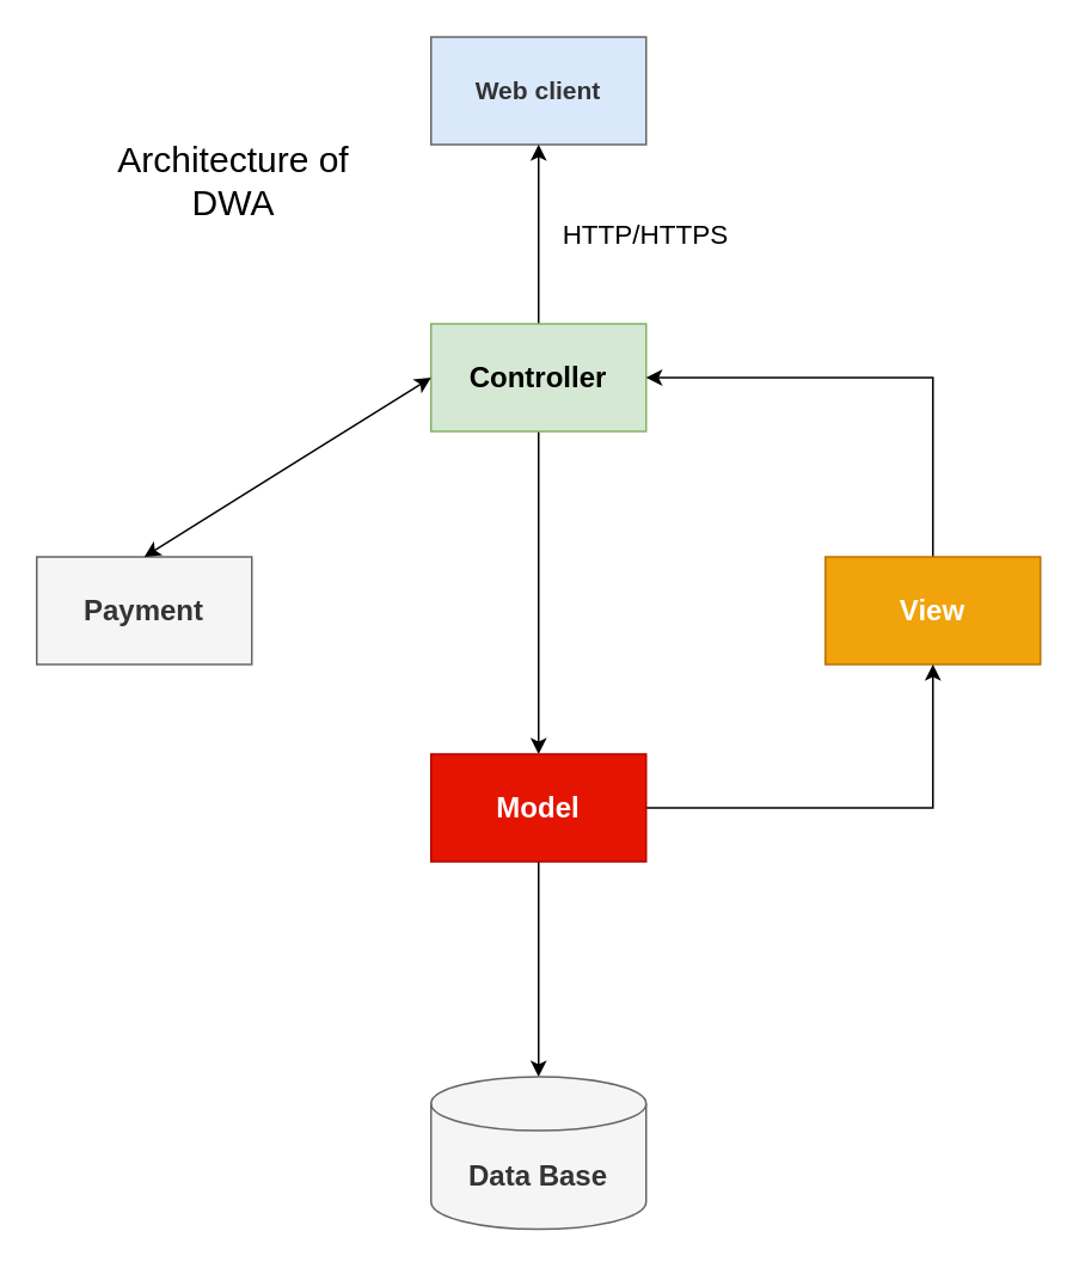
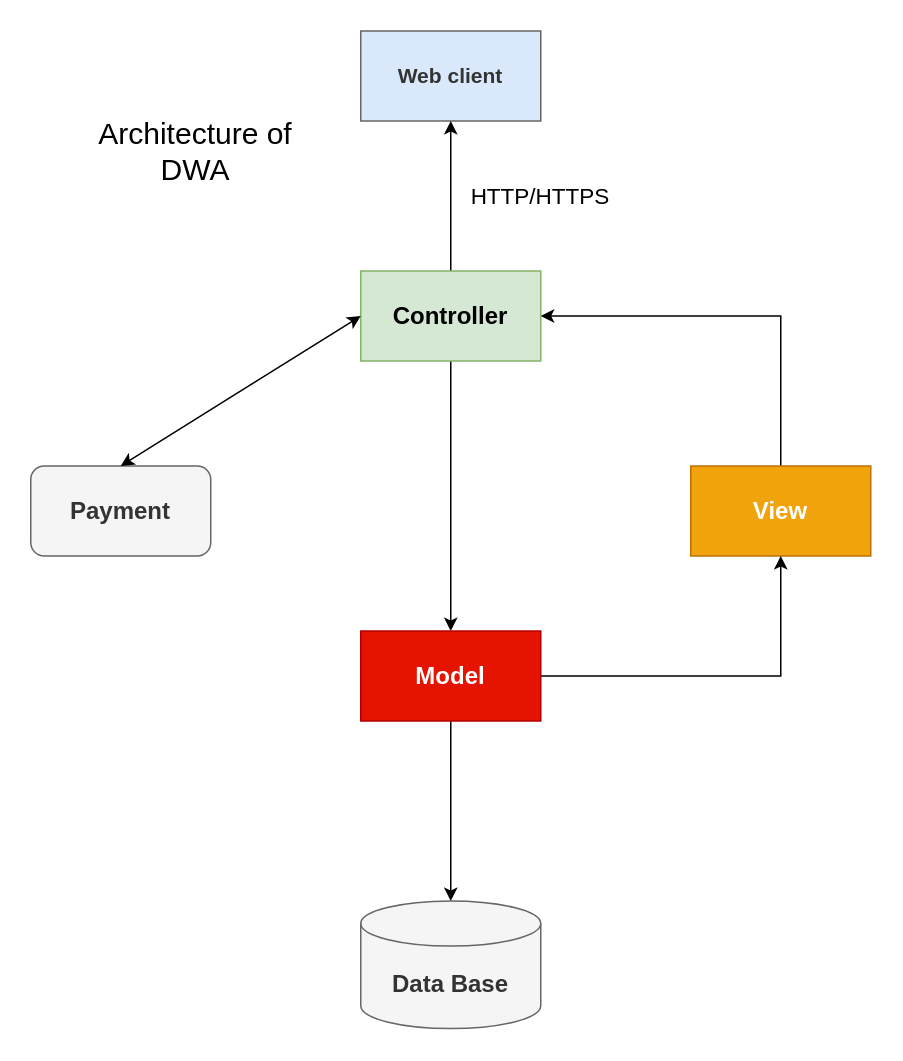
  <mxCell id="0" />
  <mxCell id="1" parent="0" />
  <mxCell id="2" value="Web client" style="rounded=0;whiteSpace=wrap;html=1;fontSize=14;fontStyle=1;fillColor=#dae8fc;strokeColor=#666666;fontColor=#333333;" vertex="1" parent="1"><mxGeometry x="240" y="20" width="120" height="60" as="geometry" /></mxCell>
  <mxCell id="3" style="edgeStyle=orthogonalEdgeStyle;rounded=0;orthogonalLoop=1;jettySize=auto;html=1;exitX=0.5;exitY=0;exitDx=0;exitDy=0;entryX=0.5;entryY=1;entryDx=0;entryDy=0;fontSize=16;" edge="1" parent="1" source="5" target="2"><mxGeometry relative="1" as="geometry" /></mxCell>
  <mxCell id="4" style="edgeStyle=orthogonalEdgeStyle;rounded=0;orthogonalLoop=1;jettySize=auto;html=1;fontSize=16;" edge="1" parent="1" source="5" target="10"><mxGeometry relative="1" as="geometry" /></mxCell>
  <mxCell id="5" value="Controller" style="rounded=0;whiteSpace=wrap;html=1;fontSize=16;fontStyle=1;fillColor=#d5e8d4;strokeColor=#82b366;" vertex="1" parent="1"><mxGeometry x="240" y="180" width="120" height="60" as="geometry" /></mxCell>
  <mxCell id="6" style="edgeStyle=orthogonalEdgeStyle;rounded=0;orthogonalLoop=1;jettySize=auto;html=1;exitX=0.5;exitY=0;exitDx=0;exitDy=0;entryX=1;entryY=0.5;entryDx=0;entryDy=0;fontSize=16;" edge="1" parent="1" source="7" target="5"><mxGeometry relative="1" as="geometry" /></mxCell>
  <mxCell id="7" value="View" style="rounded=0;whiteSpace=wrap;html=1;fontSize=16;fontStyle=1;fillColor=#f0a30a;strokeColor=#BD7000;fontColor=#ffffff;" vertex="1" parent="1"><mxGeometry x="460" y="310" width="120" height="60" as="geometry" /></mxCell>
  <mxCell id="8" style="edgeStyle=orthogonalEdgeStyle;rounded=0;orthogonalLoop=1;jettySize=auto;html=1;entryX=0.5;entryY=0;entryDx=0;entryDy=0;entryPerimeter=0;fontSize=16;" edge="1" parent="1" source="10" target="11"><mxGeometry relative="1" as="geometry" /></mxCell>
  <mxCell id="9" style="edgeStyle=orthogonalEdgeStyle;rounded=0;orthogonalLoop=1;jettySize=auto;html=1;entryX=0.5;entryY=1;entryDx=0;entryDy=0;fontSize=16;" edge="1" parent="1" source="10" target="7"><mxGeometry relative="1" as="geometry" /></mxCell>
  <mxCell id="10" value="Model" style="rounded=0;whiteSpace=wrap;html=1;fontSize=16;fontStyle=1;fillColor=#e51400;strokeColor=#B20000;fontColor=#ffffff;" vertex="1" parent="1"><mxGeometry x="240" y="420" width="120" height="60" as="geometry" /></mxCell>
  <mxCell id="11" value="&lt;font style=&quot;font-size: 16px&quot;&gt;Data Base&lt;/font&gt;" style="shape=cylinder3;whiteSpace=wrap;html=1;boundedLbl=1;backgroundOutline=1;size=15;fontSize=16;fontStyle=1;fillColor=#f5f5f5;strokeColor=#666666;fontColor=#333333;" vertex="1" parent="1"><mxGeometry x="240" y="600" width="120" height="85" as="geometry" /></mxCell>
- <mxCell id="12" value="Payment" style="rounded=0;whiteSpace=wrap;html=1;fontSize=16;fontStyle=1;fillColor=#f5f5f5;strokeColor=#666666;fontColor=#333333;" vertex="1" parent="1"><mxGeometry x="20" y="310" width="120" height="60" as="geometry" /></mxCell>
+ <mxCell id="12" value="Payment" style="whiteSpace=wrap;html=1;fontSize=16;fontStyle=1;fillColor=#f5f5f5;strokeColor=#666666;fontColor=#333333;rounded=1;" vertex="1" parent="1"><mxGeometry x="20" y="310" width="120" height="60" as="geometry" /></mxCell>
  <mxCell id="13" value="" style="endArrow=classic;startArrow=classic;html=1;fontSize=16;entryX=0.5;entryY=0;entryDx=0;entryDy=0;exitX=0;exitY=0.5;exitDx=0;exitDy=0;" edge="1" parent="1" source="5" target="12"><mxGeometry width="50" height="50" relative="1" as="geometry"><mxPoint x="80" y="200" as="sourcePoint" /><mxPoint x="150" y="200" as="targetPoint" /></mxGeometry></mxCell>
  <mxCell id="14" value="HTTP/HTTPS" style="text;html=1;strokeColor=none;fillColor=none;align=center;verticalAlign=middle;whiteSpace=wrap;rounded=0;fontSize=15;" vertex="1" parent="1"><mxGeometry x="340" y="120" width="40" height="20" as="geometry" /></mxCell>
  <mxCell id="15" value="Architecture of DWA" style="text;html=1;strokeColor=none;fillColor=none;align=center;verticalAlign=middle;whiteSpace=wrap;rounded=0;fontSize=20;" vertex="1" parent="1"><mxGeometry x="60" y="60" width="140" height="80" as="geometry" /></mxCell>
